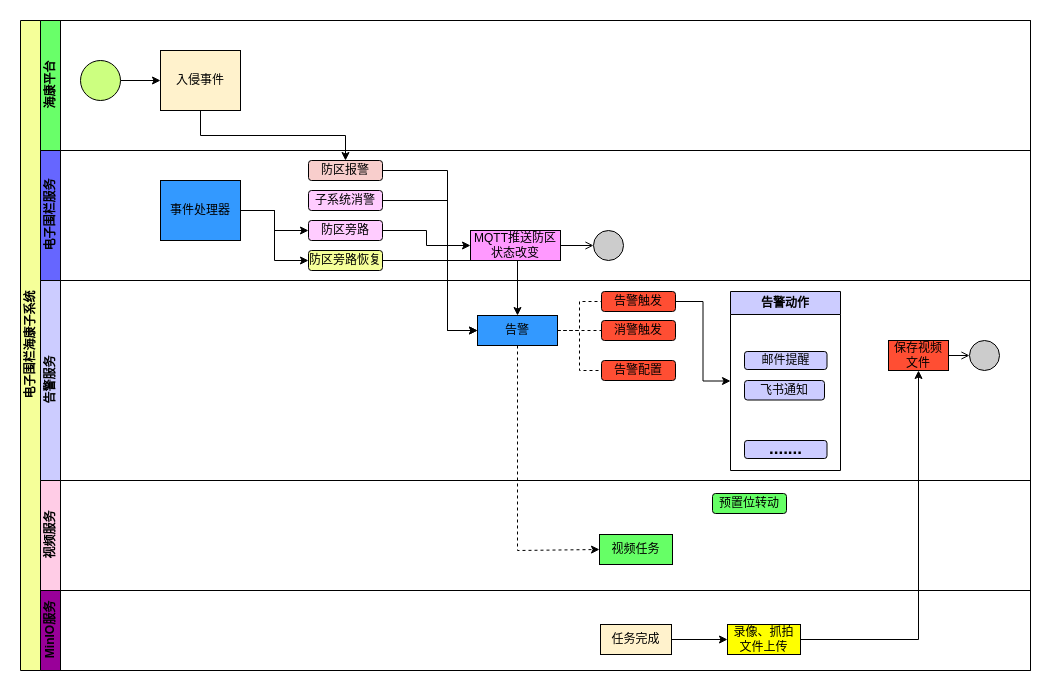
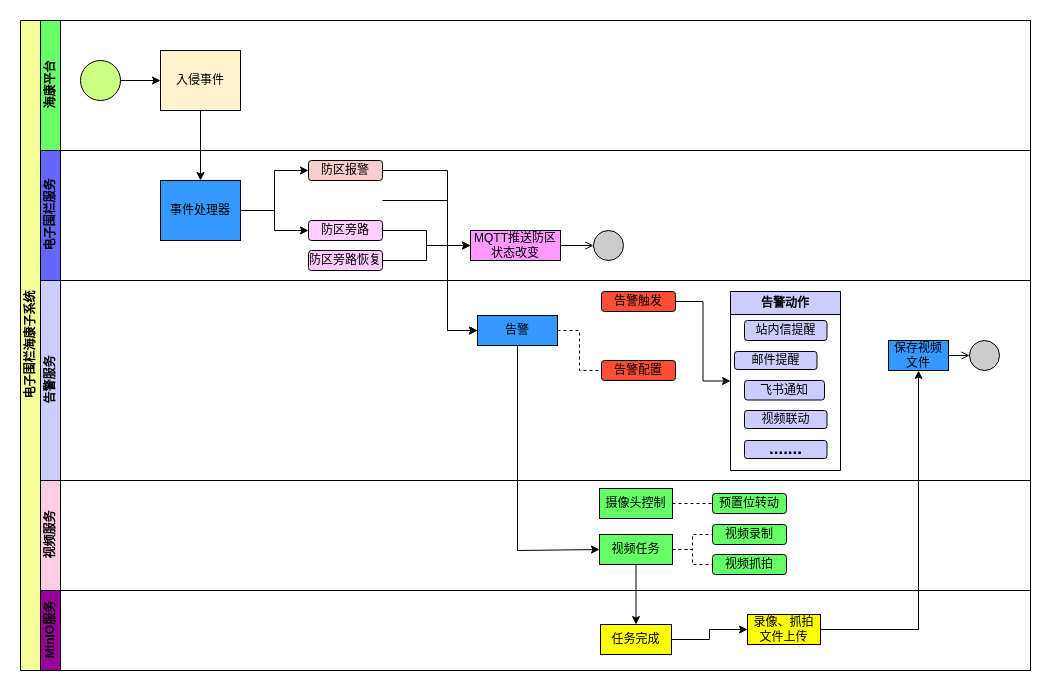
  <mxCell id="0" />
  <mxCell id="1" parent="0" />
  <mxCell id="2" value="电子围栏海康子系统" style="swimlane;html=1;childLayout=stackLayout;resizeParent=1;resizeParentMax=0;horizontal=0;startSize=20;horizontalStack=0;fillColor=#F5FF99;" parent="1" vertex="1"><mxGeometry x="20" y="20" width="1010" height="650" as="geometry" /></mxCell>
  <mxCell id="3" value="海康平台" style="swimlane;html=1;startSize=20;horizontal=0;fillColor=#69FF69;" parent="2" vertex="1"><mxGeometry x="20" width="990" height="130" as="geometry"><mxRectangle x="20" width="430" height="30" as="alternateBounds" /></mxGeometry></mxCell>
  <mxCell id="4" value="" style="edgeStyle=orthogonalEdgeStyle;rounded=0;orthogonalLoop=1;jettySize=auto;html=1;" parent="3" source="5" target="6" edge="1"><mxGeometry relative="1" as="geometry" /></mxCell>
  <mxCell id="5" value="" style="ellipse;whiteSpace=wrap;html=1;fillColor=#CCFF80;" parent="3" vertex="1"><mxGeometry x="40" y="40" width="40" height="40" as="geometry" /></mxCell>
  <mxCell id="6" value="入侵事件" style="rounded=0;whiteSpace=wrap;html=1;fontFamily=Helvetica;fontSize=12;fontColor=#000000;align=center;fillColor=#FFF2CC;" parent="3" vertex="1"><mxGeometry x="120" y="30" width="80" height="60" as="geometry" /></mxCell>
  <mxCell id="7" value="电子围栏服务" style="swimlane;html=1;startSize=20;horizontal=0;fillColor=#6666FF;" parent="2" vertex="1"><mxGeometry x="20" y="130" width="990" height="130" as="geometry"><mxRectangle x="20" y="30" width="430" height="30" as="alternateBounds" /></mxGeometry></mxCell>
+ <mxCell id="8" value="" style="edgeStyle=orthogonalEdgeStyle;rounded=0;orthogonalLoop=1;jettySize=auto;html=1;endArrow=classic;endFill=1;entryX=0;entryY=0.5;entryDx=0;entryDy=0;" parent="7" source="11" target="12" edge="1"><mxGeometry relative="1" as="geometry"><mxPoint x="260" y="60" as="targetPoint" /></mxGeometry></mxCell>
  <mxCell id="9" style="edgeStyle=orthogonalEdgeStyle;rounded=0;orthogonalLoop=1;jettySize=auto;html=1;entryX=0;entryY=0.5;entryDx=0;entryDy=0;" edge="1" parent="7" source="11" target="15"><mxGeometry relative="1" as="geometry" /></mxCell>
- <mxCell id="10" style="edgeStyle=orthogonalEdgeStyle;rounded=0;orthogonalLoop=1;jettySize=auto;html=1;entryX=0;entryY=0.5;entryDx=0;entryDy=0;" edge="1" parent="7" source="11" target="17"><mxGeometry relative="1" as="geometry" /></mxCell>
  <mxCell id="11" value="事件处理器" style="rounded=0;whiteSpace=wrap;html=1;fontFamily=Helvetica;fontSize=12;fontColor=#000000;align=center;fillColor=#3399FF;" parent="7" vertex="1"><mxGeometry x="120" y="30" width="80" height="60" as="geometry" /></mxCell>
  <mxCell id="12" value="防区报警" style="rounded=1;whiteSpace=wrap;html=1;fillColor=#f8cecc;" vertex="1" parent="7"><mxGeometry x="268" y="10" width="74" height="20" as="geometry" /></mxCell>
- <mxCell id="13" value="子系统消警" style="rounded=1;whiteSpace=wrap;html=1;fillColor=#FFCCFF;" vertex="1" parent="7"><mxGeometry x="268" y="40" width="74" height="20" as="geometry" /></mxCell>
  <mxCell id="14" style="edgeStyle=orthogonalEdgeStyle;rounded=0;orthogonalLoop=1;jettySize=auto;html=1;entryX=0;entryY=0.5;entryDx=0;entryDy=0;" edge="1" parent="7" source="15" target="18"><mxGeometry relative="1" as="geometry" /></mxCell>
  <mxCell id="15" value="防区旁路" style="rounded=1;whiteSpace=wrap;html=1;fillColor=#FFCCFF;" vertex="1" parent="7"><mxGeometry x="268" y="70" width="74" height="20" as="geometry" /></mxCell>
- <mxCell id="16" style="edgeStyle=orthogonalEdgeStyle;rounded=0;orthogonalLoop=1;jettySize=auto;html=1;exitX=1;exitY=0.5;exitDx=0;exitDy=0;" edge="1" parent="7" source="17" target="25"><mxGeometry relative="1" as="geometry" /></mxCell>
- <mxCell id="17" value="防区旁路恢复" style="rounded=1;whiteSpace=wrap;html=1;fillColor=#f5ff99;" vertex="1" parent="7"><mxGeometry x="268" y="100" width="74" height="20" as="geometry" /></mxCell>
+ <mxCell id="16" style="edgeStyle=orthogonalEdgeStyle;rounded=0;orthogonalLoop=1;jettySize=auto;html=1;exitX=1;exitY=0.5;exitDx=0;exitDy=0;entryX=0;entryY=0.5;entryDx=0;entryDy=0;" edge="1" parent="7" source="17" target="18"><mxGeometry relative="1" as="geometry" /></mxCell>
+ <mxCell id="17" value="防区旁路恢复" style="rounded=1;whiteSpace=wrap;html=1;fillColor=#FFCCFF;" vertex="1" parent="7"><mxGeometry x="268" y="100" width="74" height="20" as="geometry" /></mxCell>
  <mxCell id="18" value="MQTT推送防区状态改变" style="rounded=0;whiteSpace=wrap;html=1;fillColor=#FF99FF;" vertex="1" parent="7"><mxGeometry x="430" y="80" width="90" height="30" as="geometry" /></mxCell>
  <mxCell id="19" value="" style="ellipse;html=1;fillColor=#CCCCCC;" vertex="1" parent="7"><mxGeometry x="553" y="80" width="30" height="30" as="geometry" /></mxCell>
  <mxCell id="20" value="" style="endArrow=open;html=1;rounded=0;align=center;verticalAlign=top;endFill=0;labelBackgroundColor=none;endSize=6;exitX=1;exitY=0.5;exitDx=0;exitDy=0;" edge="1" target="19" parent="7" source="18"><mxGeometry relative="1" as="geometry"><mxPoint x="561" y="95" as="sourcePoint" /></mxGeometry></mxCell>
  <mxCell id="21" value="告警服务" style="swimlane;html=1;startSize=20;horizontal=0;fillColor=#CCCCFF;" parent="2" vertex="1"><mxGeometry x="20" y="260" width="990" height="200" as="geometry"><mxRectangle x="20" y="60" width="430" height="30" as="alternateBounds" /></mxGeometry></mxCell>
- <mxCell id="22" style="rounded=0;orthogonalLoop=1;jettySize=auto;html=1;entryX=0;entryY=0.5;entryDx=0;entryDy=0;edgeStyle=orthogonalEdgeStyle;endArrow=none;endFill=0;dashed=1;" edge="1" parent="21" source="25" target="27"><mxGeometry relative="1" as="geometry" /></mxCell>
- <mxCell id="23" style="edgeStyle=orthogonalEdgeStyle;rounded=0;orthogonalLoop=1;jettySize=auto;html=1;entryX=0;entryY=0.5;entryDx=0;entryDy=0;endArrow=none;endFill=0;dashed=1;" edge="1" parent="21" source="25" target="28"><mxGeometry relative="1" as="geometry" /></mxCell>
  <mxCell id="24" style="edgeStyle=orthogonalEdgeStyle;rounded=0;orthogonalLoop=1;jettySize=auto;html=1;entryX=0;entryY=0.5;entryDx=0;entryDy=0;endArrow=none;endFill=0;dashed=1;" edge="1" parent="21" source="25" target="29"><mxGeometry relative="1" as="geometry" /></mxCell>
  <mxCell id="25" value="告警" style="rounded=0;whiteSpace=wrap;html=1;fontFamily=Helvetica;fontSize=12;fontColor=#000000;align=center;fillColor=#3399ff;" parent="21" vertex="1"><mxGeometry x="437" y="35" width="80" height="30" as="geometry" /></mxCell>
  <mxCell id="26" style="edgeStyle=orthogonalEdgeStyle;rounded=0;orthogonalLoop=1;jettySize=auto;html=1;exitX=1;exitY=0.5;exitDx=0;exitDy=0;entryX=0;entryY=0.5;entryDx=0;entryDy=0;" edge="1" parent="21" source="27" target="33"><mxGeometry relative="1" as="geometry" /></mxCell>
  <mxCell id="27" value="告警触发" style="rounded=1;whiteSpace=wrap;html=1;fillColor=#FF4E33;" vertex="1" parent="21"><mxGeometry x="561" y="11" width="74" height="20" as="geometry" /></mxCell>
- <mxCell id="28" value="消警触发" style="rounded=1;whiteSpace=wrap;html=1;fillColor=#FF4E33;" vertex="1" parent="21"><mxGeometry x="561" y="40" width="74" height="20" as="geometry" /></mxCell>
  <mxCell id="29" value="告警配置" style="rounded=1;whiteSpace=wrap;html=1;fillColor=#FF4E33;" vertex="1" parent="21"><mxGeometry x="561" y="80" width="74" height="20" as="geometry" /></mxCell>
- <mxCell id="30" value="保存视频文件" style="rounded=0;whiteSpace=wrap;html=1;fillColor=#FF4E33;" vertex="1" parent="21"><mxGeometry x="848" y="60" width="60" height="30" as="geometry" /></mxCell>
+ <mxCell id="30" value="保存视频文件" style="rounded=0;whiteSpace=wrap;html=1;fillColor=#3399ff;" vertex="1" parent="21"><mxGeometry x="848" y="60" width="60" height="30" as="geometry" /></mxCell>
  <mxCell id="31" value="" style="ellipse;html=1;fillColor=#CCCCCC;" vertex="1" parent="21"><mxGeometry x="929" y="60" width="30" height="30" as="geometry" /></mxCell>
  <mxCell id="32" value="" style="endArrow=open;html=1;rounded=0;align=center;verticalAlign=top;endFill=0;labelBackgroundColor=none;endSize=6;exitX=1;exitY=0.5;exitDx=0;exitDy=0;" edge="1" target="31" parent="21" source="30"><mxGeometry relative="1" as="geometry"><mxPoint x="889" y="75" as="sourcePoint" /></mxGeometry></mxCell>
  <mxCell id="33" value="告警动作" style="swimlane;whiteSpace=wrap;html=1;fillColor=#CCCCFF;" vertex="1" parent="21"><mxGeometry x="690" y="11" width="110" height="179" as="geometry" /></mxCell>
- <mxCell id="35" value="邮件提醒" style="rounded=1;whiteSpace=wrap;html=1;fillColor=#CCCCFF;" vertex="1" parent="33"><mxGeometry x="14" y="60" width="82.5" height="18" as="geometry" /></mxCell>
+ <mxCell id="34" value="站内信提醒" style="rounded=1;whiteSpace=wrap;html=1;fillColor=#CCCCFF;" vertex="1" parent="33"><mxGeometry x="14" y="29" width="82.5" height="20" as="geometry" /></mxCell>
+ <mxCell id="35" value="邮件提醒" style="rounded=1;whiteSpace=wrap;html=1;fillColor=#CCCCFF;" vertex="1" parent="33"><mxGeometry x="4" y="60" width="82.5" height="18" as="geometry" /></mxCell>
  <mxCell id="36" value="飞书通知" style="rounded=1;whiteSpace=wrap;html=1;fillColor=#CCCCFF;" vertex="1" parent="33"><mxGeometry x="14" y="89" width="80" height="19.5" as="geometry" /></mxCell>
+ <mxCell id="37" value="视频联动" style="rounded=1;whiteSpace=wrap;html=1;fillColor=#CCCCFF;" vertex="1" parent="33"><mxGeometry x="14" y="119" width="82.5" height="18" as="geometry" /></mxCell>
  <mxCell id="38" value="&lt;b&gt;&lt;font style=&quot;font-size: 17px;&quot;&gt;.......&lt;/font&gt;&lt;/b&gt;" style="rounded=1;whiteSpace=wrap;html=1;fillColor=#CCCCFF;" vertex="1" parent="33"><mxGeometry x="14" y="149" width="82.5" height="18" as="geometry" /></mxCell>
  <mxCell id="39" value="视频服务" style="swimlane;html=1;startSize=20;horizontal=0;fillColor=#FFCCE6;" vertex="1" parent="2"><mxGeometry x="20" y="460" width="990" height="110" as="geometry"><mxRectangle x="20" y="60" width="430" height="30" as="alternateBounds" /></mxGeometry></mxCell>
+ <mxCell id="40" style="edgeStyle=orthogonalEdgeStyle;rounded=0;orthogonalLoop=1;jettySize=auto;html=1;exitX=1;exitY=0.5;exitDx=0;exitDy=0;entryX=0;entryY=0.5;entryDx=0;entryDy=0;dashed=1;endArrow=none;endFill=0;" edge="1" parent="39" source="41" target="45"><mxGeometry relative="1" as="geometry" /></mxCell>
+ <mxCell id="41" value="摄像头控制" style="rounded=0;whiteSpace=wrap;html=1;fontFamily=Helvetica;fontSize=12;fontColor=#000000;align=center;fillColor=#66FF66;" vertex="1" parent="39"><mxGeometry x="559" y="8" width="73" height="30" as="geometry" /></mxCell>
+ <mxCell id="42" style="edgeStyle=orthogonalEdgeStyle;rounded=0;orthogonalLoop=1;jettySize=auto;html=1;exitX=1;exitY=0.5;exitDx=0;exitDy=0;entryX=0;entryY=0.5;entryDx=0;entryDy=0;endArrow=none;endFill=0;dashed=1;" edge="1" parent="39" source="44" target="46"><mxGeometry relative="1" as="geometry" /></mxCell>
+ <mxCell id="43" style="edgeStyle=orthogonalEdgeStyle;rounded=0;orthogonalLoop=1;jettySize=auto;html=1;endArrow=none;endFill=0;dashed=1;" edge="1" parent="39" source="44" target="47"><mxGeometry relative="1" as="geometry" /></mxCell>
  <mxCell id="44" value="视频任务" style="rounded=0;whiteSpace=wrap;html=1;fontFamily=Helvetica;fontSize=12;fontColor=#000000;align=center;fillColor=#66FF66;" vertex="1" parent="39"><mxGeometry x="559" y="54" width="73" height="30" as="geometry" /></mxCell>
  <mxCell id="45" value="预置位转动" style="rounded=1;whiteSpace=wrap;html=1;fillColor=#66FF66;" vertex="1" parent="39"><mxGeometry x="672" y="13" width="74" height="20" as="geometry" /></mxCell>
- <mxCell id="48" style="edgeStyle=orthogonalEdgeStyle;rounded=0;orthogonalLoop=1;jettySize=auto;html=1;exitX=0.5;exitY=1;exitDx=0;exitDy=0;" edge="1" parent="2" source="6" target="12"><mxGeometry relative="1" as="geometry" /></mxCell>
+ <mxCell id="46" value="视频录制" style="rounded=1;whiteSpace=wrap;html=1;fillColor=#66FF66;" vertex="1" parent="39"><mxGeometry x="672" y="44" width="74" height="20" as="geometry" /></mxCell>
+ <mxCell id="47" value="视频抓拍" style="rounded=1;whiteSpace=wrap;html=1;fillColor=#66FF66;" vertex="1" parent="39"><mxGeometry x="672" y="74" width="74" height="20" as="geometry" /></mxCell>
+ <mxCell id="48" style="edgeStyle=orthogonalEdgeStyle;rounded=0;orthogonalLoop=1;jettySize=auto;html=1;exitX=0.5;exitY=1;exitDx=0;exitDy=0;entryX=0.5;entryY=0;entryDx=0;entryDy=0;" edge="1" parent="2" source="6" target="11"><mxGeometry relative="1" as="geometry" /></mxCell>
  <mxCell id="49" style="edgeStyle=orthogonalEdgeStyle;rounded=0;orthogonalLoop=1;jettySize=auto;html=1;entryX=0;entryY=0.5;entryDx=0;entryDy=0;" edge="1" parent="2" source="12" target="25"><mxGeometry relative="1" as="geometry"><Array as="points"><mxPoint x="427" y="150" /><mxPoint x="427" y="310" /></Array></mxGeometry></mxCell>
  <mxCell id="50" style="edgeStyle=orthogonalEdgeStyle;rounded=0;orthogonalLoop=1;jettySize=auto;html=1;entryX=0;entryY=0.5;entryDx=0;entryDy=0;" edge="1" parent="2" target="25"><mxGeometry relative="1" as="geometry"><mxPoint x="362" y="180.029" as="sourcePoint" /><mxPoint x="442" y="310" as="targetPoint" /><Array as="points"><mxPoint x="427" y="180" /><mxPoint x="427" y="310" /></Array></mxGeometry></mxCell>
- <mxCell id="51" style="edgeStyle=orthogonalEdgeStyle;rounded=0;orthogonalLoop=1;jettySize=auto;html=1;exitX=0.5;exitY=1;exitDx=0;exitDy=0;entryX=0;entryY=0.5;entryDx=0;entryDy=0;dashed=1;" edge="1" parent="2" source="25" target="44"><mxGeometry relative="1" as="geometry"><Array as="points"><mxPoint x="497" y="530" /><mxPoint x="579" y="530" /></Array></mxGeometry></mxCell>
+ <mxCell id="51" style="edgeStyle=orthogonalEdgeStyle;rounded=0;orthogonalLoop=1;jettySize=auto;html=1;exitX=0.5;exitY=1;exitDx=0;exitDy=0;entryX=0;entryY=0.5;entryDx=0;entryDy=0;" edge="1" parent="2" source="25" target="44"><mxGeometry relative="1" as="geometry"><Array as="points"><mxPoint x="497" y="530" /><mxPoint x="579" y="530" /></Array></mxGeometry></mxCell>
+ <mxCell id="52" style="edgeStyle=orthogonalEdgeStyle;rounded=0;orthogonalLoop=1;jettySize=auto;html=1;entryX=0.5;entryY=0;entryDx=0;entryDy=0;" edge="1" parent="2" source="44" target="56"><mxGeometry relative="1" as="geometry" /></mxCell>
  <mxCell id="53" value="MinIO服务" style="swimlane;html=1;startSize=20;horizontal=0;fillColor=#990099;" vertex="1" parent="2"><mxGeometry x="20" y="570" width="990" height="80" as="geometry"><mxRectangle x="20" y="60" width="430" height="30" as="alternateBounds" /></mxGeometry></mxCell>
- <mxCell id="54" value="录像、抓拍文件上传" style="rounded=0;whiteSpace=wrap;html=1;fillColor=#FFFF00;" vertex="1" parent="53"><mxGeometry x="687" y="34" width="73" height="30" as="geometry" /></mxCell>
+ <mxCell id="54" value="录像、抓拍文件上传" style="rounded=0;whiteSpace=wrap;html=1;fillColor=#FFFF00;" vertex="1" parent="53"><mxGeometry x="707" y="24" width="73" height="30" as="geometry" /></mxCell>
  <mxCell id="55" style="edgeStyle=orthogonalEdgeStyle;rounded=0;orthogonalLoop=1;jettySize=auto;html=1;entryX=0;entryY=0.5;entryDx=0;entryDy=0;" edge="1" parent="53" source="56" target="54"><mxGeometry relative="1" as="geometry" /></mxCell>
- <mxCell id="56" value="任务完成" style="rounded=0;whiteSpace=wrap;html=1;fillColor=#fff2cc;" vertex="1" parent="53"><mxGeometry x="560" y="34" width="71" height="30" as="geometry" /></mxCell>
+ <mxCell id="56" value="任务完成" style="rounded=0;whiteSpace=wrap;html=1;fillColor=#FFFF00;" vertex="1" parent="53"><mxGeometry x="560" y="34" width="71" height="30" as="geometry" /></mxCell>
  <mxCell id="57" style="edgeStyle=orthogonalEdgeStyle;rounded=0;orthogonalLoop=1;jettySize=auto;html=1;entryX=0.5;entryY=1;entryDx=0;entryDy=0;" edge="1" parent="2" source="54" target="30"><mxGeometry relative="1" as="geometry" /></mxCell>
